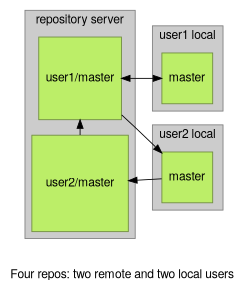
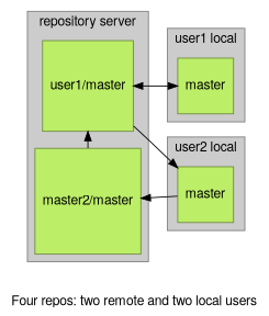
  digraph {
    fontname="helvetica, sans"
    label="Four repos: two remote and two local users"
    rankdir=LR
    node [color=darkolivegreen4 fillcolor=darkolivegreen2 fontname="helvetica, sans" shape=square style=filled]
    edge [fontname="helvetica, sans"]
    n1 [label="user1/master"]
-   n2 [label="user2/master"]
+   n2 [label="master2/master"]
    n3 [label=master]
    n4 [label=master]
    subgraph cluster_1 {
      color=grey50
      fillcolor=grey80
      label="repository server"
      style=filled
      subgraph sub_2 {
        color=grey50
        fillcolor=grey80
        label="repository server"
        rank=same
        style=filled
        n1
        n2
      }
    }
    subgraph cluster_3 {
      color=grey50
      fillcolor=grey80
      label="user1 local"
      style=filled
      n3
    }
    subgraph cluster_4 {
      color=grey50
      fillcolor=grey80
      label="user2 local"
      style=filled
      n4
    }
    n1 -> n3 [dir=both]
    n1 -> n4
    n2 -> n1
    n4 -> n2
  }
